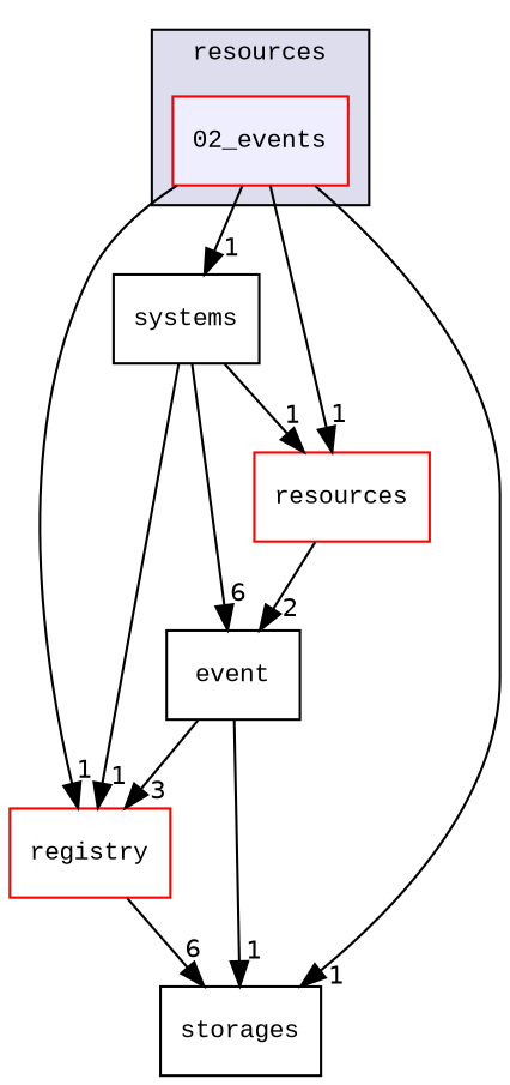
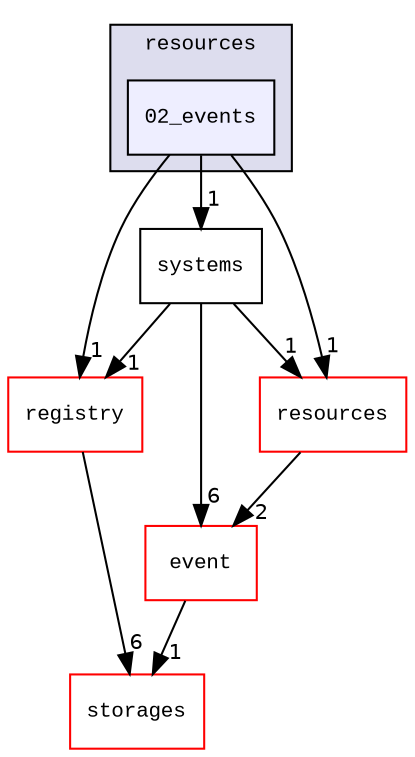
  digraph {
    compound=true
    fontname="Liberation Mono"
    node [fontname="Liberation Mono" fontsize=10 shape=box]
    edge [fontname="Liberation Mono" headlabel=1 labeldistance=1.5 labelfontname=Helvetica labelfontsize=10]
-   n1 [fillcolor="#eeeeff" label="02_events" pencolor=black style=filled color=red]
+   n1 [fillcolor="#eeeeff" label="02_events" pencolor=black style=filled]
    n2 [color=red fillcolor=white label=registry style=filled]
    n3 [label=systems]
-   n4 [label=storages]
+   n4 [label=storages color=red]
    n5 [color=red label=resources]
-   n6 [color=black fillcolor=white label=event style=filled]
+   n6 [color=red fillcolor=white label=event style=filled]
    subgraph cluster_1 {
      bgcolor="#ddddee"
      fontsize=10
      label=resources
      pencolor=black
      n1
    }
    n1 -> n2
    n1 -> n3
-   n1 -> n4
    n1 -> n5
    n2 -> n4 [headlabel=6]
    n3 -> n2
    n3 -> n5
    n3 -> n6 [headlabel=6]
    n5 -> n6 [headlabel=2]
-   n6 -> n2 [headlabel=3]
    n6 -> n4
  }
